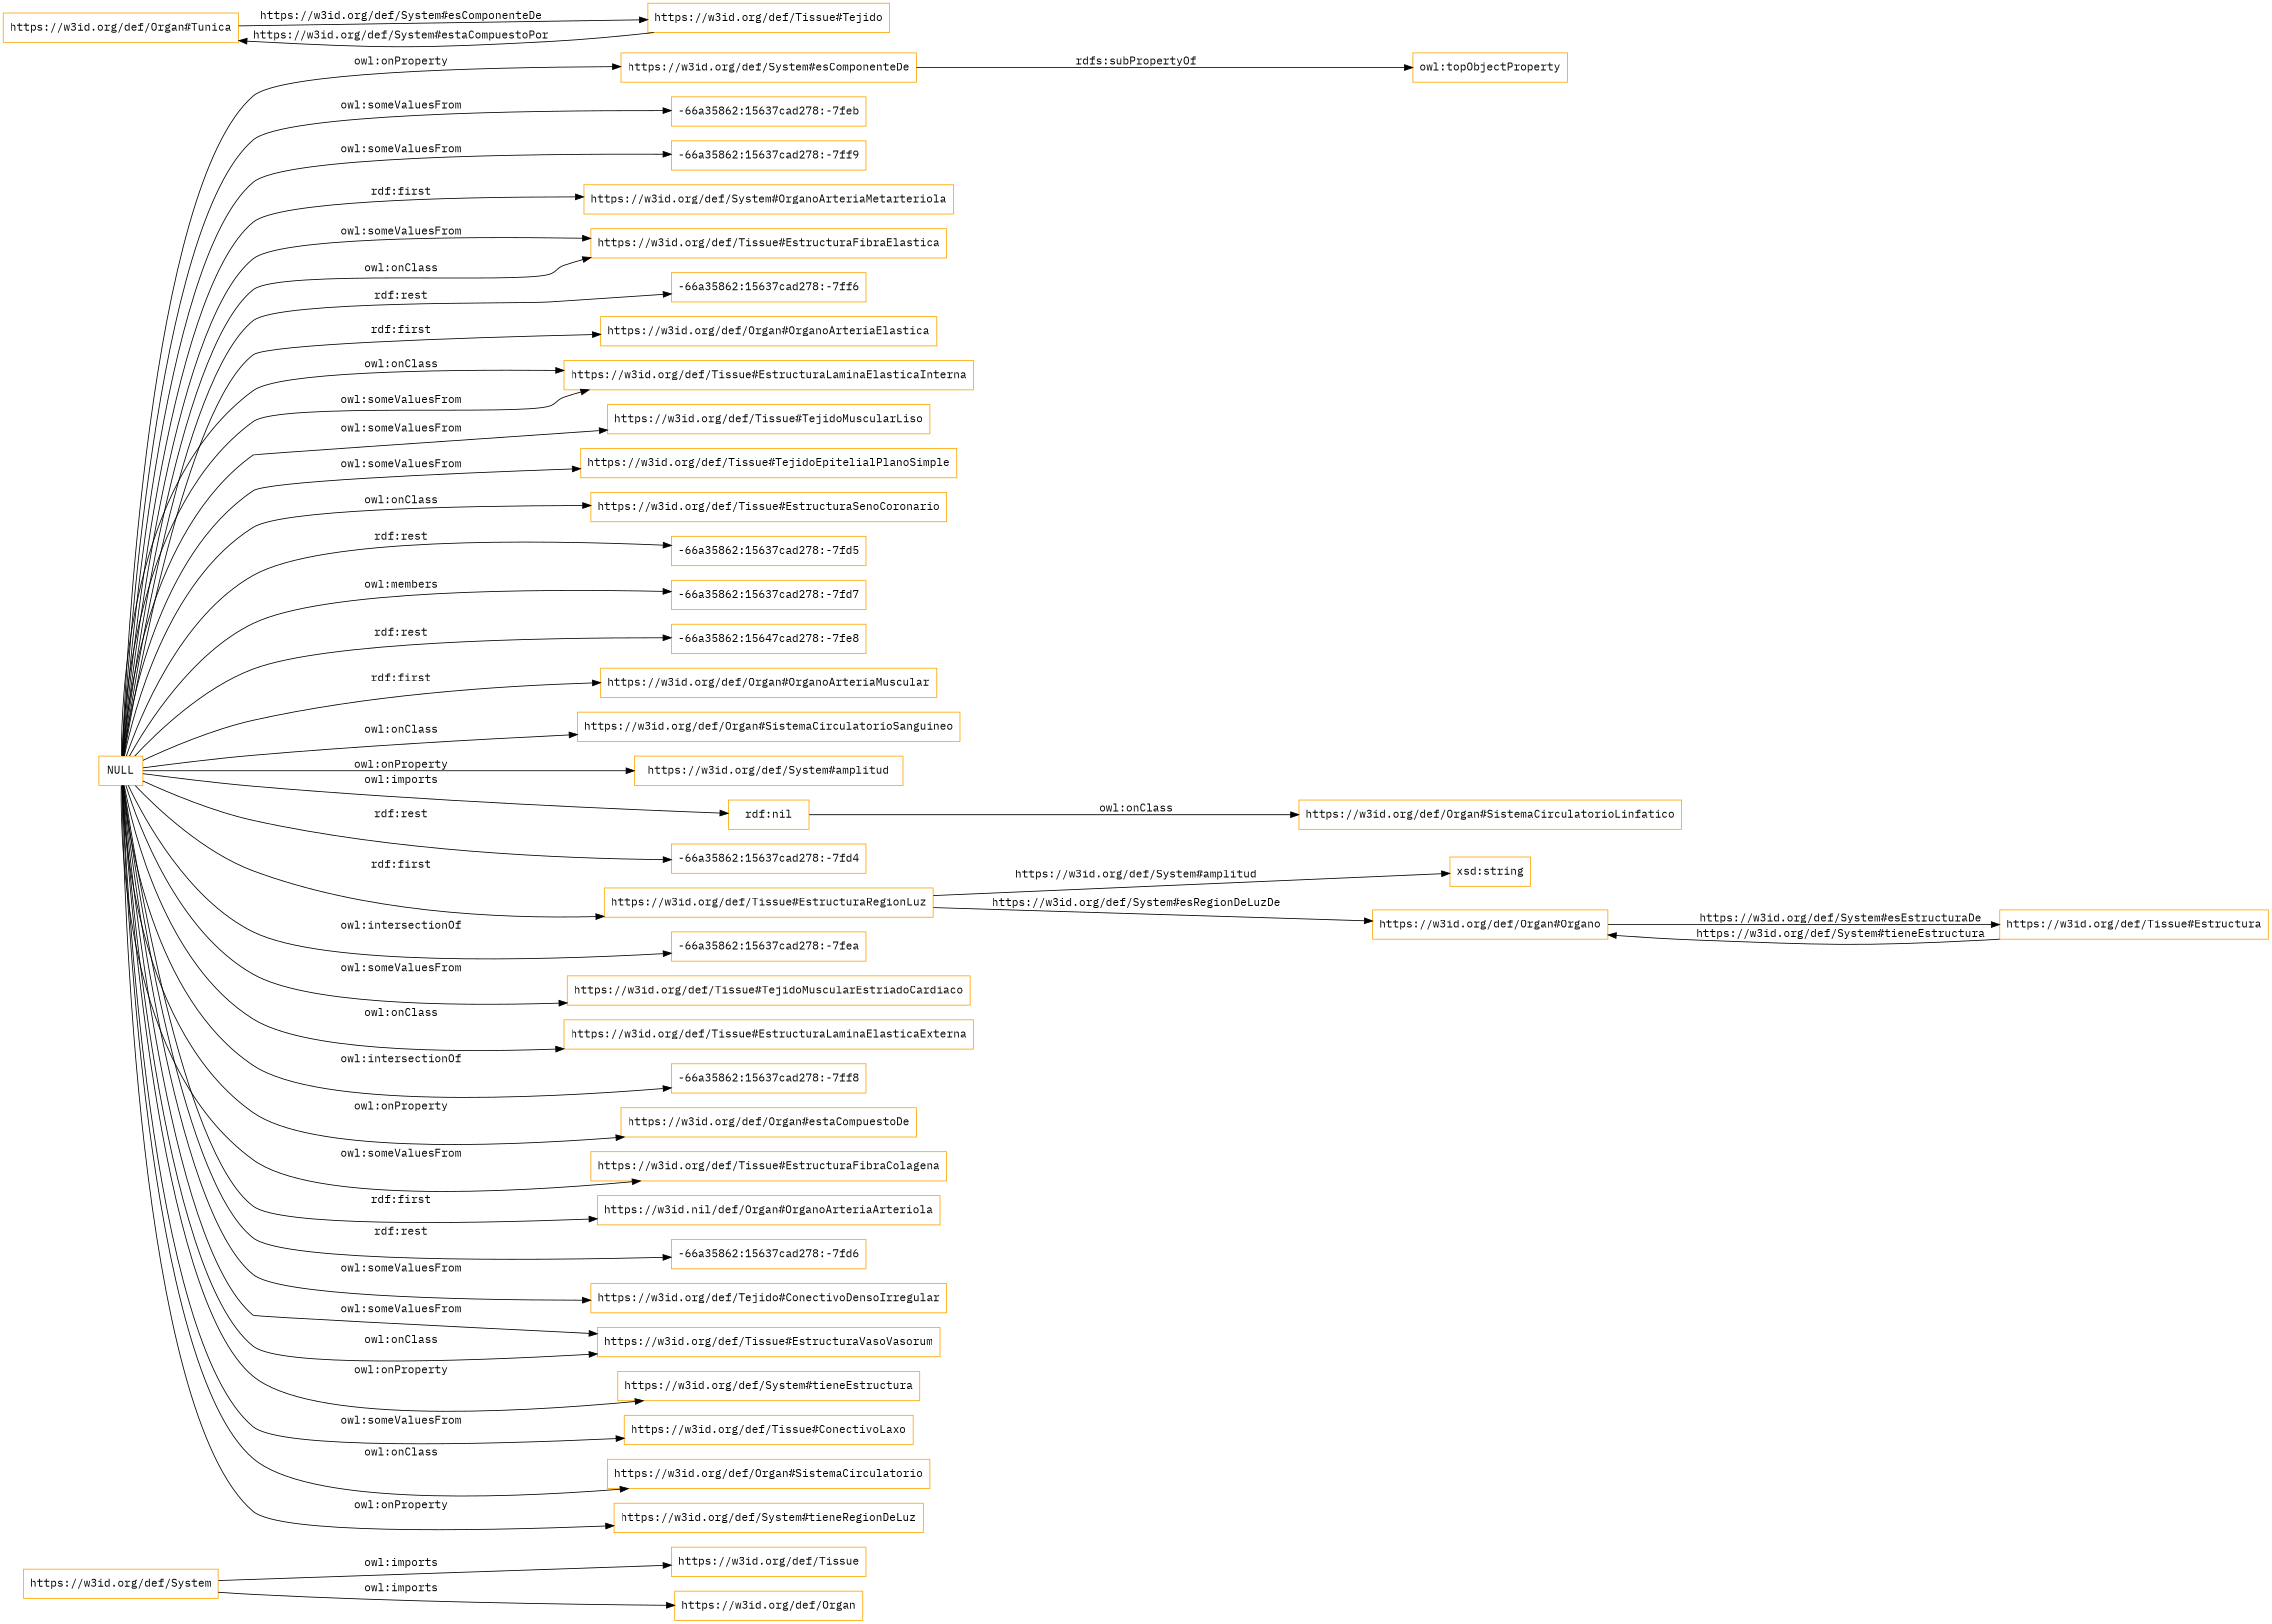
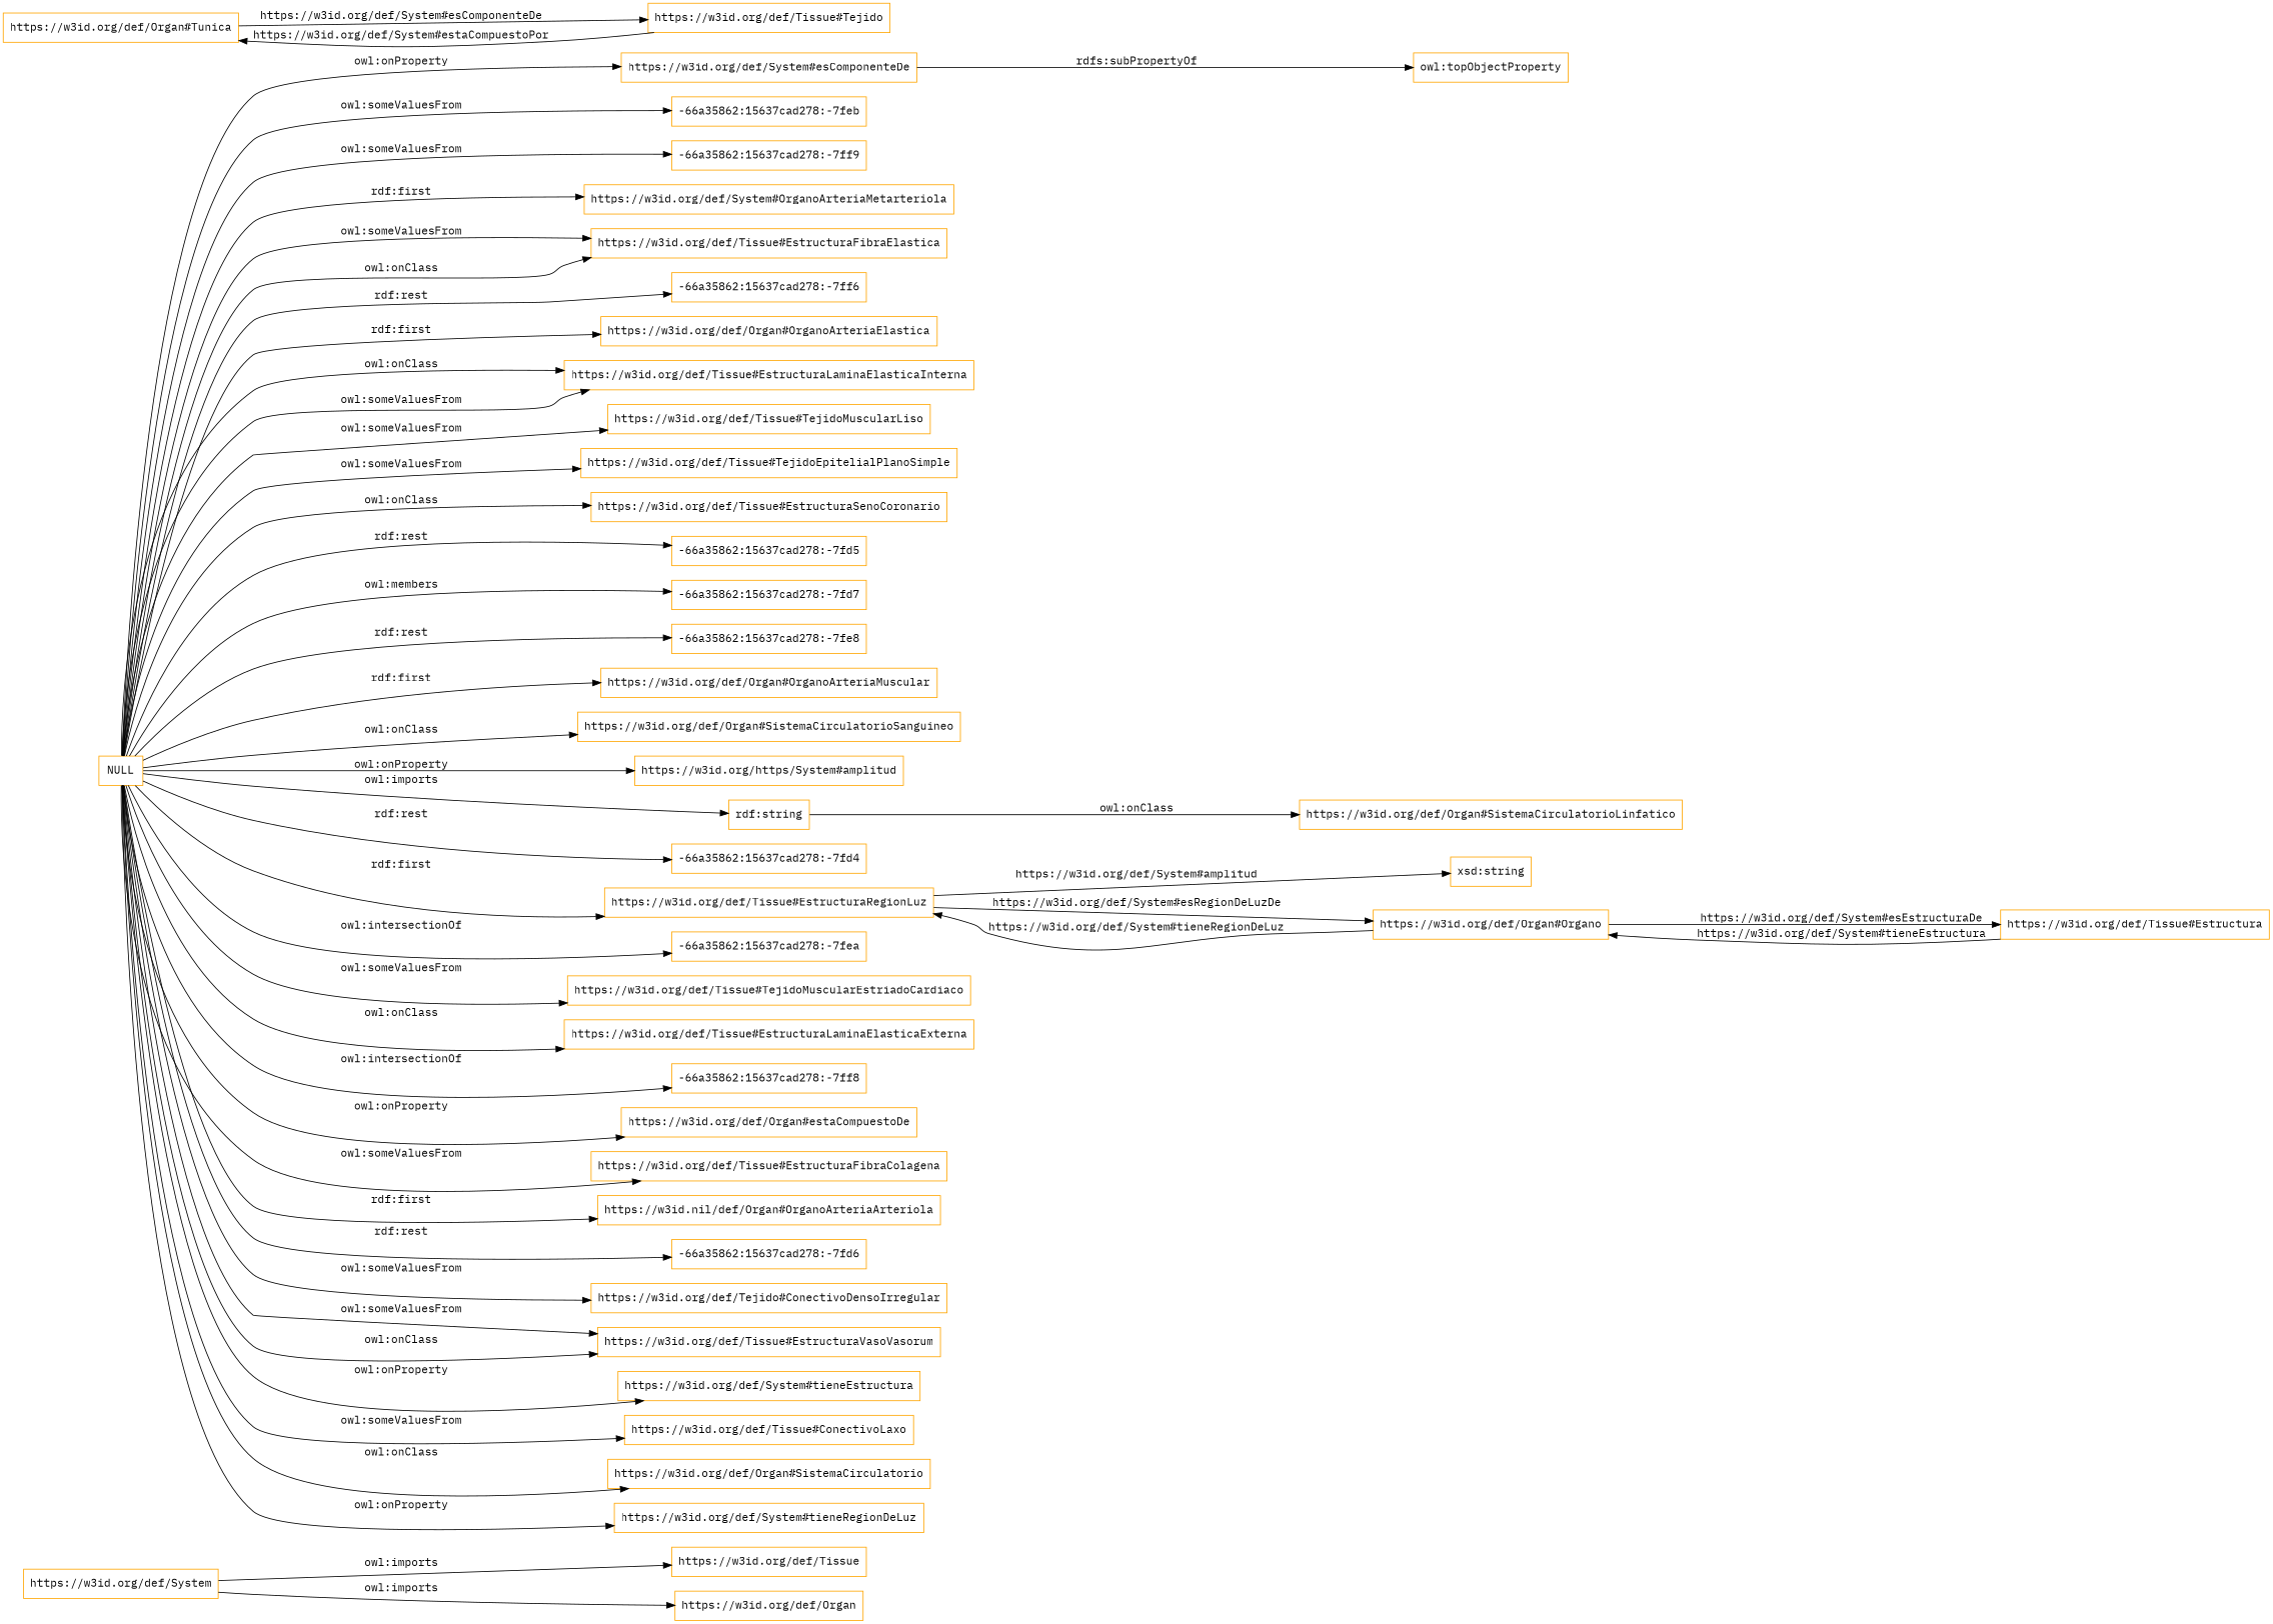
  digraph {
    fontname="IBM Plex Mono"
    rankdir=LR
    node [color=orange fontname="IBM Plex Mono" shape=rectangle]
    edge [fontname="IBM Plex Mono"]
    "https://w3id.org/def/System"
    "https://w3id.org/def/Tissue"
    "https://w3id.org/def/Organ"
    "https://w3id.org/def/System#esComponenteDe"
    "owl:topObjectProperty"
    NULL
    "-66a35862:15637cad278:-7feb"
    "-66a35862:15637cad278:-7ff9"
    "https://w3id.org/def/System#OrganoArteriaMetarteriola"
    "https://w3id.org/def/Tissue#EstructuraFibraElastica"
    "-66a35862:15637cad278:-7ff6"
    "https://w3id.org/def/Organ#OrganoArteriaElastica"
    "https://w3id.org/def/Tissue#EstructuraLaminaElasticaInterna"
    "https://w3id.org/def/Tissue#TejidoMuscularLiso"
    "https://w3id.org/def/Tissue#TejidoEpitelialPlanoSimple"
    "https://w3id.org/def/Tissue#EstructuraSenoCoronario"
    "-66a35862:15637cad278:-7fd5"
    "-66a35862:15637cad278:-7fd7"
-   "-66a35862:15637cad278:-7fe8" [label="-66a35862:15647cad278:-7fe8"]
+   "-66a35862:15637cad278:-7fe8"
    "https://w3id.org/def/Organ#OrganoArteriaMuscular"
    "https://w3id.org/def/Organ#SistemaCirculatorioSanguineo"
-   "https://w3id.org/def/System#amplitud"
-   "rdf:nil"
+   "https://w3id.org/def/System#amplitud" [label="https://w3id.org/https/System#amplitud"]
+   "rdf:nil" [label="rdf:string"]
    "-66a35862:15637cad278:-7fd4"
    "https://w3id.org/def/Tissue#EstructuraRegionLuz"
    "-66a35862:15637cad278:-7fea"
    "https://w3id.org/def/Tissue#TejidoMuscularEstriadoCardiaco"
    "https://w3id.org/def/Tissue#EstructuraLaminaElasticaExterna"
    "-66a35862:15637cad278:-7ff8"
    "https://w3id.org/def/Organ#estaCompuestoDe"
    "https://w3id.org/def/Tissue#EstructuraFibraColagena"
    n32 [label="https://w3id.nil/def/Organ#OrganoArteriaArteriola"]
    "-66a35862:15637cad278:-7fd6"
    n34 [label="https://w3id.org/def/Tejido#ConectivoDensoIrregular"]
    "https://w3id.org/def/Tissue#EstructuraVasoVasorum"
    "https://w3id.org/def/System#tieneEstructura"
    "https://w3id.org/def/Tissue#ConectivoLaxo"
    "https://w3id.org/def/Organ#SistemaCirculatorio"
    "https://w3id.org/def/System#tieneRegionDeLuz"
    "https://w3id.org/def/Organ#SistemaCirculatorioLinfatico"
    "xsd:string"
    "https://w3id.org/def/Organ#Organo"
    "https://w3id.org/def/Tissue#Estructura"
    "https://w3id.org/def/Organ#Tunica"
    "https://w3id.org/def/Tissue#Tejido"
    "https://w3id.org/def/System" -> "https://w3id.org/def/Tissue" [label="owl:imports"]
    "https://w3id.org/def/System" -> "https://w3id.org/def/Organ" [label="owl:imports"]
    "https://w3id.org/def/System#esComponenteDe" -> "owl:topObjectProperty" [label="rdfs:subPropertyOf"]
    NULL -> "https://w3id.org/def/System#esComponenteDe" [label="owl:onProperty"]
    NULL -> "-66a35862:15637cad278:-7feb" [label="owl:someValuesFrom"]
    NULL -> "-66a35862:15637cad278:-7ff9" [label="owl:someValuesFrom"]
    NULL -> "https://w3id.org/def/System#OrganoArteriaMetarteriola" [label="rdf:first"]
    NULL -> "https://w3id.org/def/Tissue#EstructuraFibraElastica" [label="owl:someValuesFrom"]
    NULL -> "https://w3id.org/def/Tissue#EstructuraFibraElastica" [label="owl:onClass"]
    NULL -> "-66a35862:15637cad278:-7ff6" [label="rdf:rest"]
    NULL -> "https://w3id.org/def/Organ#OrganoArteriaElastica" [label="rdf:first"]
    NULL -> "https://w3id.org/def/Tissue#EstructuraLaminaElasticaInterna" [label="owl:onClass"]
    NULL -> "https://w3id.org/def/Tissue#EstructuraLaminaElasticaInterna" [label="owl:someValuesFrom"]
    NULL -> "https://w3id.org/def/Tissue#TejidoMuscularLiso" [label="owl:someValuesFrom"]
    NULL -> "https://w3id.org/def/Tissue#TejidoEpitelialPlanoSimple" [label="owl:someValuesFrom"]
    NULL -> "https://w3id.org/def/Tissue#EstructuraSenoCoronario" [label="owl:onClass"]
    NULL -> "-66a35862:15637cad278:-7fd5" [label="rdf:rest"]
    NULL -> "-66a35862:15637cad278:-7fd7" [label="owl:members"]
    NULL -> "-66a35862:15637cad278:-7fe8" [label="rdf:rest"]
    NULL -> "https://w3id.org/def/Organ#OrganoArteriaMuscular" [label="rdf:first"]
    NULL -> "https://w3id.org/def/Organ#SistemaCirculatorioSanguineo" [label="owl:onClass"]
    NULL -> "https://w3id.org/def/System#amplitud" [label="owl:onProperty"]
    NULL -> "rdf:nil" [label="owl:imports"]
    NULL -> "-66a35862:15637cad278:-7fd4" [label="rdf:rest"]
    NULL -> "https://w3id.org/def/Tissue#EstructuraRegionLuz" [label="rdf:first"]
    NULL -> "-66a35862:15637cad278:-7fea" [label="owl:intersectionOf"]
    NULL -> "https://w3id.org/def/Tissue#TejidoMuscularEstriadoCardiaco" [label="owl:someValuesFrom"]
    NULL -> "https://w3id.org/def/Tissue#EstructuraLaminaElasticaExterna" [label="owl:onClass"]
    NULL -> "-66a35862:15637cad278:-7ff8" [label="owl:intersectionOf"]
    NULL -> "https://w3id.org/def/Organ#estaCompuestoDe" [label="owl:onProperty"]
    NULL -> "https://w3id.org/def/Tissue#EstructuraFibraColagena" [label="owl:someValuesFrom"]
    NULL -> n32 [label="rdf:first"]
    NULL -> "-66a35862:15637cad278:-7fd6" [label="rdf:rest"]
    NULL -> n34 [label="owl:someValuesFrom"]
    NULL -> "https://w3id.org/def/Tissue#EstructuraVasoVasorum" [label="owl:someValuesFrom"]
    NULL -> "https://w3id.org/def/Tissue#EstructuraVasoVasorum" [label="owl:onClass"]
    NULL -> "https://w3id.org/def/System#tieneEstructura" [label="owl:onProperty"]
    NULL -> "https://w3id.org/def/Tissue#ConectivoLaxo" [label="owl:someValuesFrom"]
    NULL -> "https://w3id.org/def/Organ#SistemaCirculatorio" [label="owl:onClass"]
    NULL -> "https://w3id.org/def/System#tieneRegionDeLuz" [label="owl:onProperty"]
    "rdf:nil" -> "https://w3id.org/def/Organ#SistemaCirculatorioLinfatico" [label="owl:onClass"]
    "https://w3id.org/def/Tissue#EstructuraRegionLuz" -> "xsd:string" [label="https://w3id.org/def/System#amplitud"]
    "https://w3id.org/def/Tissue#EstructuraRegionLuz" -> "https://w3id.org/def/Organ#Organo" [label="https://w3id.org/def/System#esRegionDeLuzDe"]
+   "https://w3id.org/def/Organ#Organo" -> "https://w3id.org/def/Tissue#EstructuraRegionLuz" [label="https://w3id.org/def/System#tieneRegionDeLuz"]
    "https://w3id.org/def/Organ#Organo" -> "https://w3id.org/def/Tissue#Estructura" [label="https://w3id.org/def/System#esEstructuraDe"]
    "https://w3id.org/def/Tissue#Estructura" -> "https://w3id.org/def/Organ#Organo" [label="https://w3id.org/def/System#tieneEstructura"]
    "https://w3id.org/def/Organ#Tunica" -> "https://w3id.org/def/Tissue#Tejido" [label="https://w3id.org/def/System#esComponenteDe"]
    "https://w3id.org/def/Tissue#Tejido" -> "https://w3id.org/def/Organ#Tunica" [label="https://w3id.org/def/System#estaCompuestoPor"]
  }
